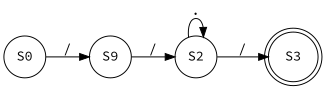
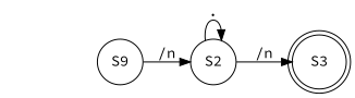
  digraph {
    fontname="Source Code Pro"
    rankdir=LR
    node [fontname="Source Code Pro" shape=circle]
    edge [fontname="Source Code Pro"]
-   n1 [label=S0]
    n2 [label=S9]
    n3 [label=S2]
    n4 [label=S3 shape=doublecircle]
-   n1 -> n2 [label="/"]
-   n2 -> n3 [label="/"]
+   n2 -> n3 [label="/n"]
    n3 -> n3 [label="."]
-   n3 -> n4 [label="/"]
+   n3 -> n4 [label="/n"]
  }
